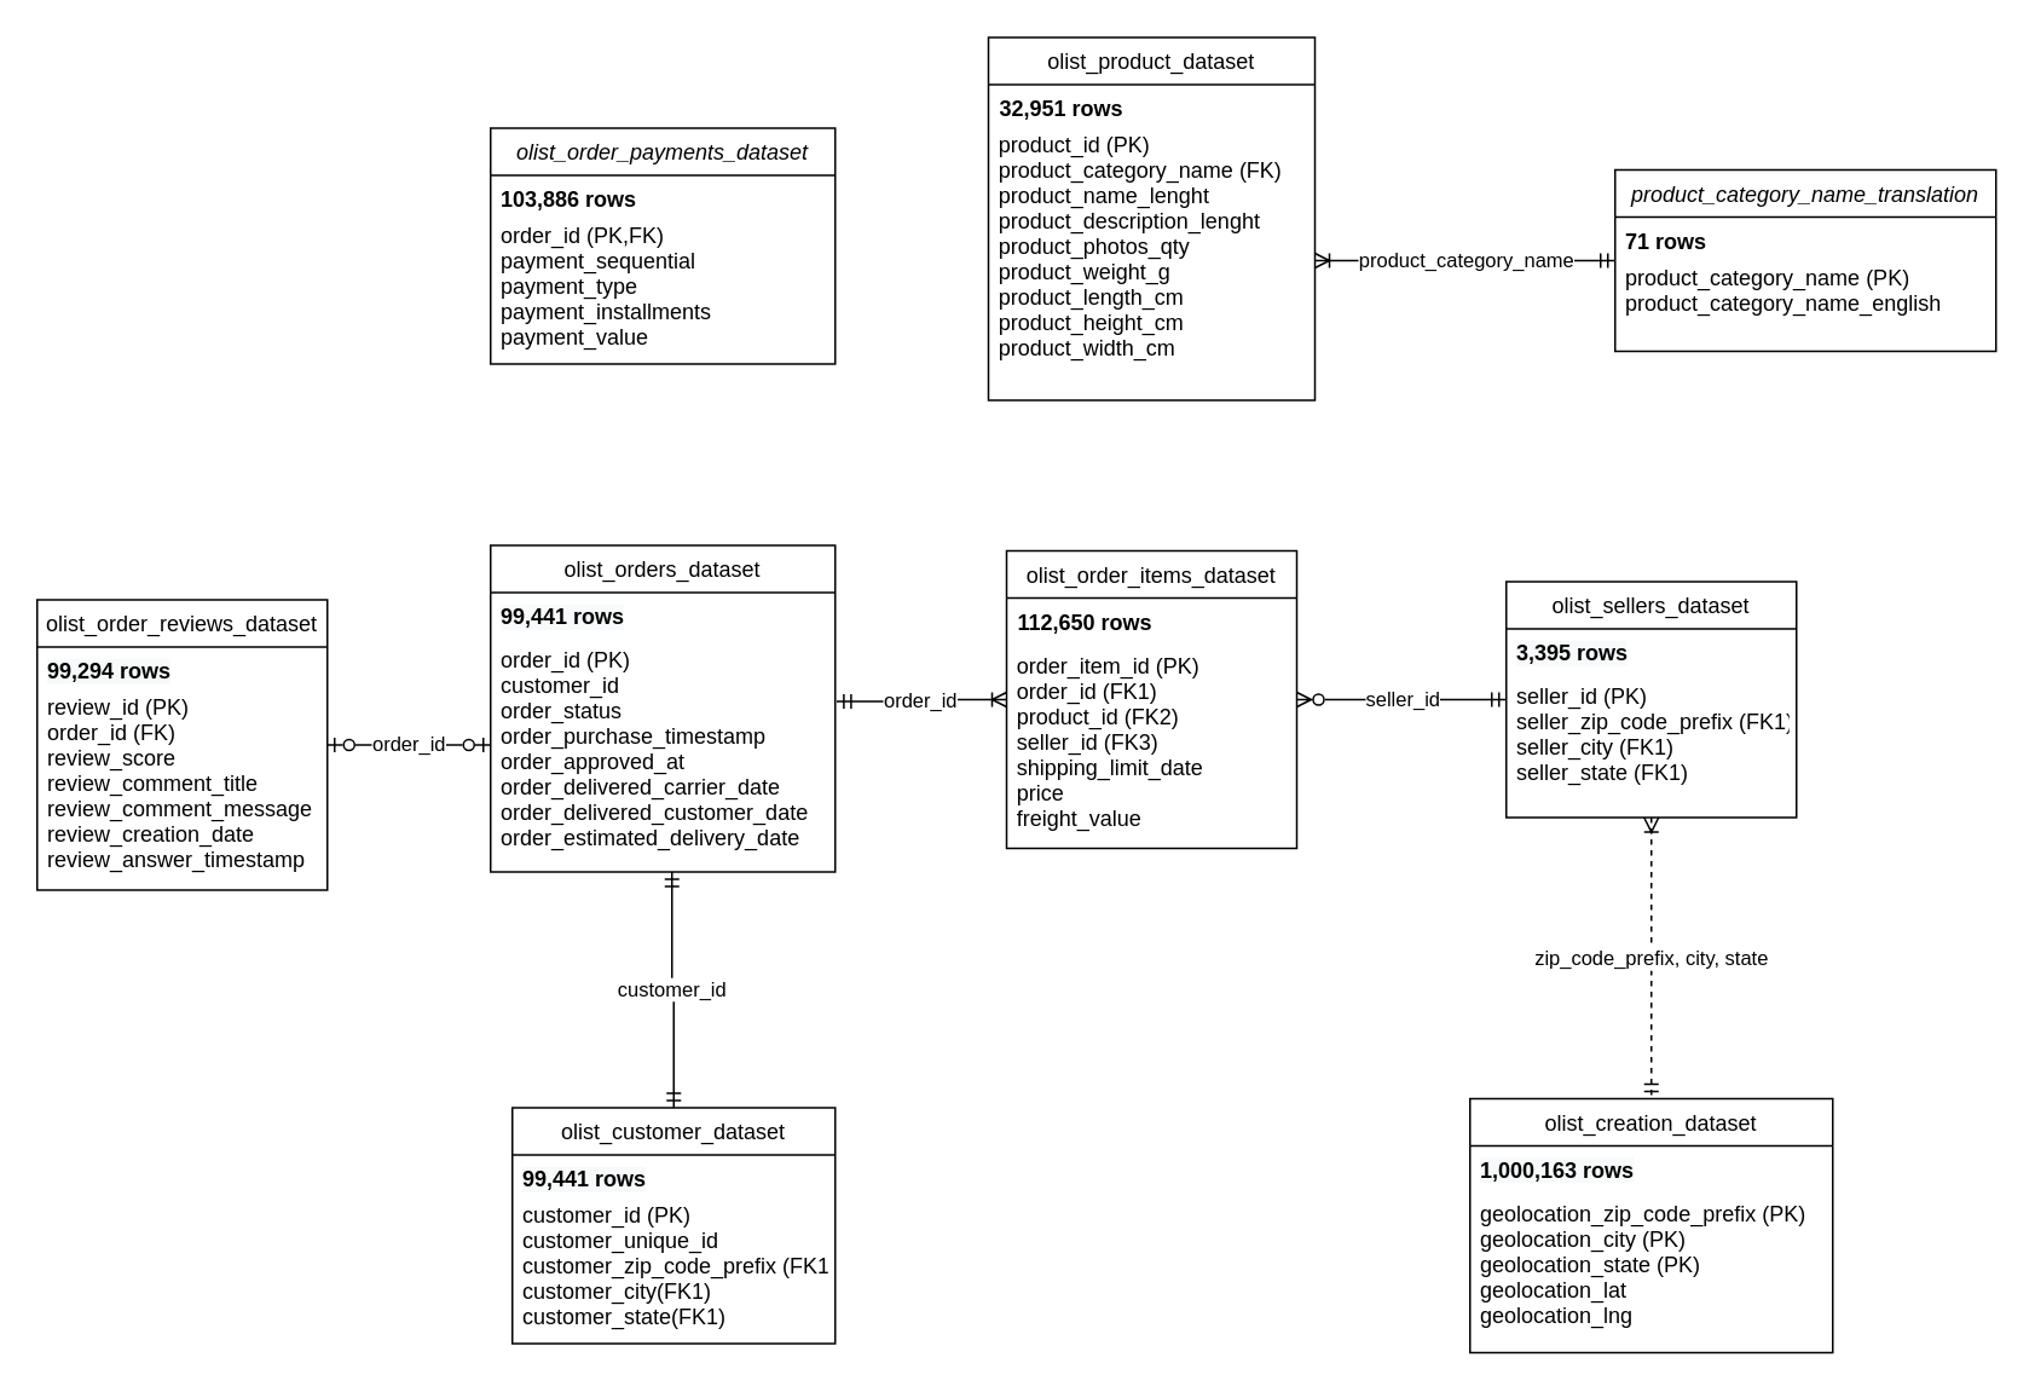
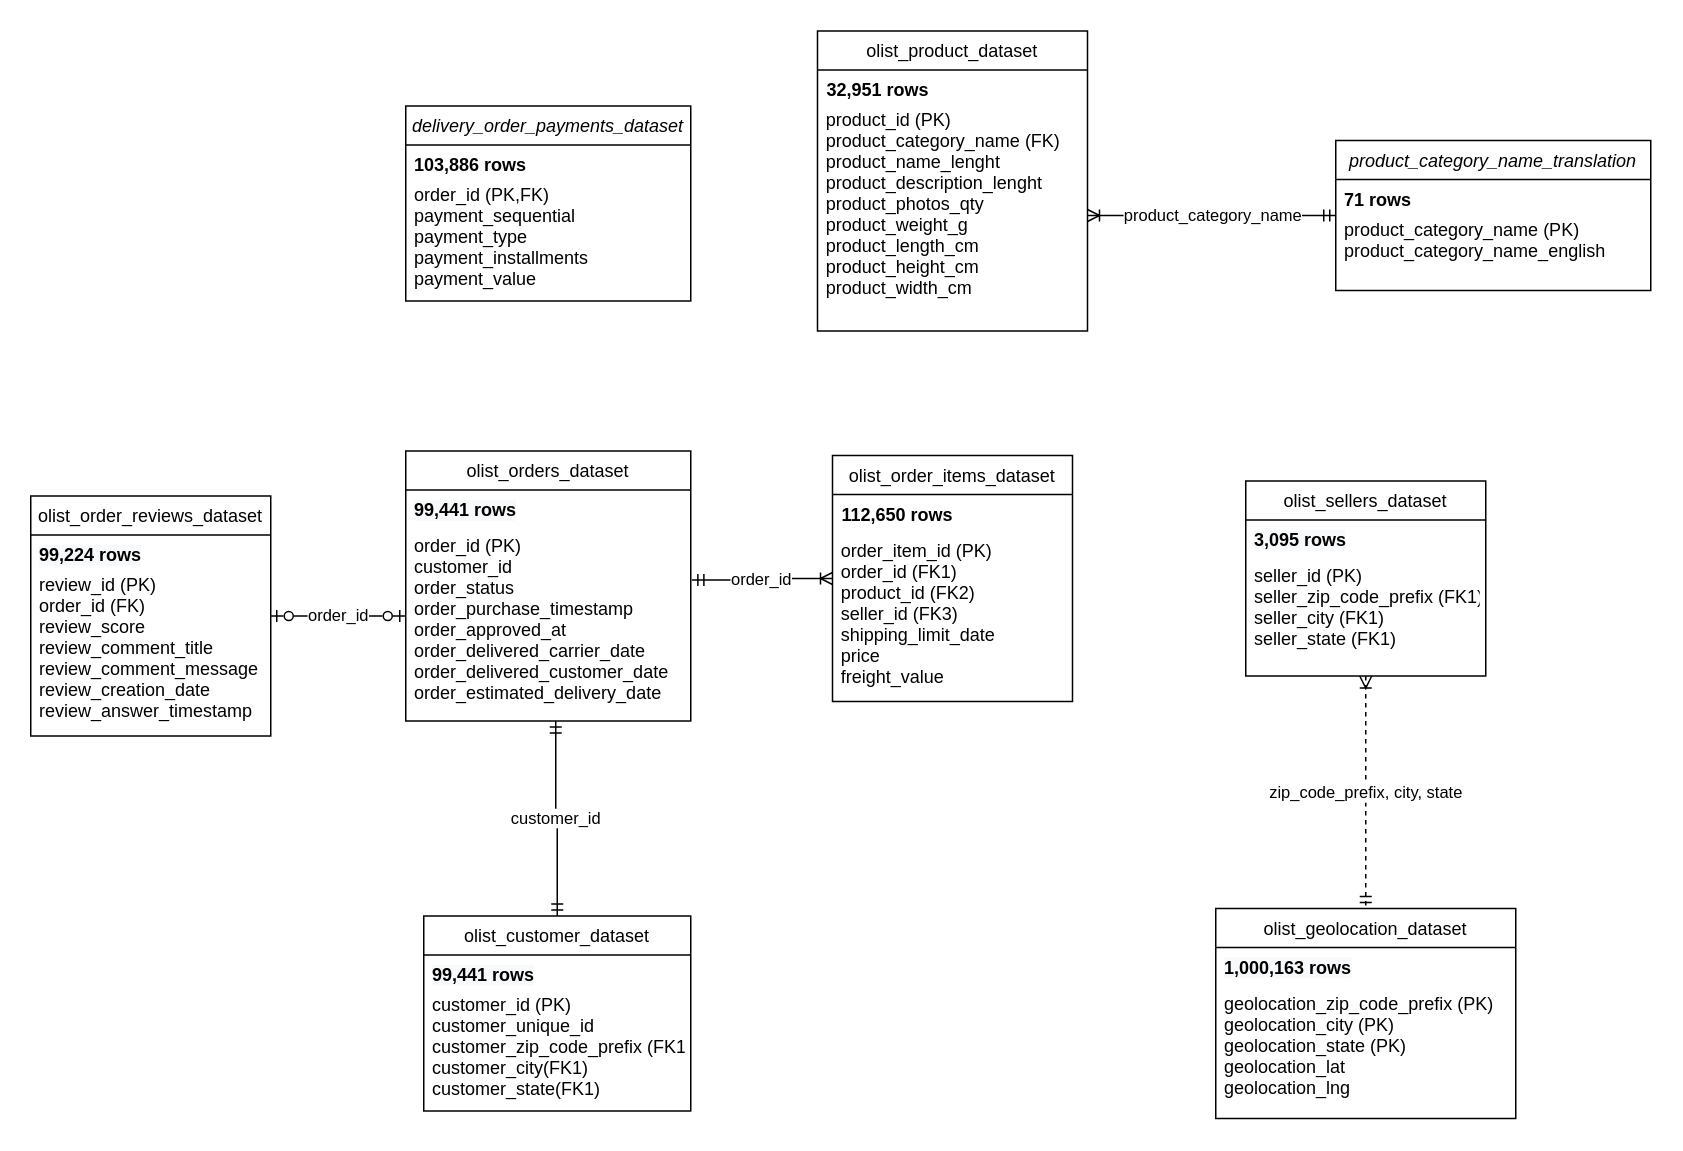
  <mxCell id="0" />
  <mxCell id="1" parent="0" />
- <mxCell id="2" value="olist_order_payments_dataset" style="swimlane;fontStyle=2;align=center;verticalAlign=top;childLayout=stackLayout;horizontal=1;startSize=26;horizontalStack=0;resizeParent=1;resizeLast=0;collapsible=1;marginBottom=0;rounded=0;shadow=0;strokeWidth=1;" parent="1" vertex="1"><mxGeometry x="270" y="70" width="190" height="130" as="geometry"><mxRectangle x="230" y="140" width="160" height="26" as="alternateBounds" /></mxGeometry></mxCell>
+ <mxCell id="2" value="delivery_order_payments_dataset" style="swimlane;fontStyle=2;align=center;verticalAlign=top;childLayout=stackLayout;horizontal=1;startSize=26;horizontalStack=0;resizeParent=1;resizeLast=0;collapsible=1;marginBottom=0;rounded=0;shadow=0;strokeWidth=1;" parent="1" vertex="1"><mxGeometry x="270" y="70" width="190" height="130" as="geometry"><mxRectangle x="230" y="140" width="160" height="26" as="alternateBounds" /></mxGeometry></mxCell>
  <mxCell id="3" value="103,886 rows" style="text;whiteSpace=wrap;html=1;spacingLeft=4;spacingRight=4;fontStyle=1" parent="2" vertex="1"><mxGeometry y="26" width="190" height="20" as="geometry" /></mxCell>
  <mxCell id="4" value="order_id (PK,FK)&#10;payment_sequential&#10;payment_type&#10;payment_installments&#10;payment_value&#10; " style="text;align=left;verticalAlign=top;spacingLeft=4;spacingRight=4;overflow=hidden;rotatable=0;points=[[0,0.5],[1,0.5]];portConstraint=eastwest;fontStyle=0" parent="2" vertex="1"><mxGeometry y="46" width="190" height="84" as="geometry" /></mxCell>
  <mxCell id="5" value="olist_orders_dataset" style="swimlane;fontStyle=0;align=center;verticalAlign=top;childLayout=stackLayout;horizontal=1;startSize=26;horizontalStack=0;resizeParent=1;resizeLast=0;collapsible=1;marginBottom=0;rounded=0;shadow=0;strokeWidth=1;" parent="1" vertex="1"><mxGeometry x="270" y="300" width="190" height="180" as="geometry"><mxRectangle x="130" y="380" width="160" height="26" as="alternateBounds" /></mxGeometry></mxCell>
  <mxCell id="6" value="&lt;span style=&quot;color: rgb(0, 0, 0); font-family: Helvetica; font-size: 12px; font-style: normal; font-variant-ligatures: normal; font-variant-caps: normal; letter-spacing: normal; orphans: 2; text-align: left; text-indent: 0px; text-transform: none; widows: 2; word-spacing: 0px; -webkit-text-stroke-width: 0px; background-color: rgb(248, 249, 250); text-decoration-thickness: initial; text-decoration-style: initial; text-decoration-color: initial; float: none; display: inline !important;&quot;&gt;99,441 rows&lt;/span&gt;" style="text;whiteSpace=wrap;html=1;fontStyle=1;spacingLeft=4;spacingRight=4;" parent="5" vertex="1"><mxGeometry y="26" width="190" height="24" as="geometry" /></mxCell>
  <mxCell id="7" value="order_id (PK)&#10;customer_id&#10;order_status&#10;order_purchase_timestamp&#10;order_approved_at&#10;order_delivered_carrier_date&#10;order_delivered_customer_date&#10;order_estimated_delivery_date&#10; " style="text;align=left;verticalAlign=top;spacingLeft=4;spacingRight=4;overflow=hidden;rotatable=0;points=[[0,0.5],[1,0.5]];portConstraint=eastwest;" parent="5" vertex="1"><mxGeometry y="50" width="190" height="120" as="geometry" /></mxCell>
- <mxCell id="8" value="seller_id" style="edgeStyle=orthogonalEdgeStyle;rounded=0;orthogonalLoop=1;jettySize=auto;html=1;entryX=0;entryY=0.5;entryDx=0;entryDy=0;endArrow=ERmandOne;endFill=0;startArrow=ERzeroToMany;startFill=0;" parent="1" source="9" target="16" edge="1"><mxGeometry relative="1" as="geometry" /></mxCell>
  <mxCell id="9" value="olist_order_items_dataset" style="swimlane;fontStyle=0;align=center;verticalAlign=top;childLayout=stackLayout;horizontal=1;startSize=26;horizontalStack=0;resizeParent=1;resizeLast=0;collapsible=1;marginBottom=0;rounded=0;shadow=0;strokeWidth=1;" parent="1" vertex="1"><mxGeometry x="554.5" y="303" width="160" height="164" as="geometry"><mxRectangle x="340" y="380" width="170" height="26" as="alternateBounds" /></mxGeometry></mxCell>
  <mxCell id="10" value="112,650 rows" style="text;whiteSpace=wrap;html=1;fontStyle=1;spacingLeft=4;spacingRight=4;" parent="9" vertex="1"><mxGeometry y="26" width="160" height="24" as="geometry" /></mxCell>
  <mxCell id="11" value="order_item_id (PK)&#10;order_id (FK1)&#10;product_id (FK2)&#10;seller_id (FK3)&#10;shipping_limit_date&#10;price&#10;freight_value&#10; " style="text;align=left;verticalAlign=top;spacingLeft=4;spacingRight=4;overflow=hidden;rotatable=0;points=[[0,0.5],[1,0.5]];portConstraint=eastwest;" parent="9" vertex="1"><mxGeometry y="50" width="160" height="114" as="geometry" /></mxCell>
  <mxCell id="12" value="olist_product_dataset" style="swimlane;fontStyle=0;align=center;verticalAlign=top;childLayout=stackLayout;horizontal=1;startSize=26;horizontalStack=0;resizeParent=1;resizeLast=0;collapsible=1;marginBottom=0;rounded=0;shadow=0;strokeWidth=1;" parent="1" vertex="1"><mxGeometry x="544.5" y="20" width="180" height="200" as="geometry"><mxRectangle x="550" y="140" width="160" height="26" as="alternateBounds" /></mxGeometry></mxCell>
  <mxCell id="13" value="32,951&amp;nbsp;rows" style="text;whiteSpace=wrap;html=1;spacingLeft=4;spacingRight=4;fontStyle=1" parent="12" vertex="1"><mxGeometry y="26" width="180" height="20" as="geometry" /></mxCell>
  <mxCell id="14" value="product_id (PK)&#10;product_category_name (FK)&#10;product_name_lenght&#10;product_description_lenght&#10;product_photos_qty&#10;product_weight_g&#10;product_length_cm&#10;product_height_cm&#10;product_width_cm&#10; " style="text;align=left;verticalAlign=top;spacingLeft=4;spacingRight=4;overflow=hidden;rotatable=0;points=[[0,0.5],[1,0.5]];portConstraint=eastwest;rounded=0;shadow=0;html=0;" parent="12" vertex="1"><mxGeometry y="46" width="180" height="154" as="geometry" /></mxCell>
  <mxCell id="15" value="zip_code_prefix, city, state" style="edgeStyle=orthogonalEdgeStyle;rounded=0;orthogonalLoop=1;jettySize=auto;html=1;endArrow=ERmandOne;endFill=0;startArrow=ERoneToMany;startFill=0;dashed=1;" parent="1" source="16" target="19" edge="1"><mxGeometry relative="1" as="geometry" /></mxCell>
  <mxCell id="16" value="olist_sellers_dataset" style="swimlane;fontStyle=0;align=center;verticalAlign=top;childLayout=stackLayout;horizontal=1;startSize=26;horizontalStack=0;resizeParent=1;resizeLast=0;collapsible=1;marginBottom=0;rounded=0;shadow=0;strokeWidth=1;" parent="1" vertex="1"><mxGeometry x="830" y="320" width="160" height="130" as="geometry"><mxRectangle x="340" y="380" width="170" height="26" as="alternateBounds" /></mxGeometry></mxCell>
- <mxCell id="17" value="&lt;span style=&quot;color: rgb(0, 0, 0); font-family: Helvetica; font-size: 12px; font-style: normal; font-variant-ligatures: normal; font-variant-caps: normal; letter-spacing: normal; orphans: 2; text-align: left; text-indent: 0px; text-transform: none; widows: 2; word-spacing: 0px; -webkit-text-stroke-width: 0px; background-color: rgb(248, 249, 250); text-decoration-thickness: initial; text-decoration-style: initial; text-decoration-color: initial; float: none; display: inline !important;&quot;&gt;3,395 rows&lt;/span&gt;" style="text;whiteSpace=wrap;html=1;fontStyle=1;spacingLeft=4;spacingRight=4;" parent="16" vertex="1"><mxGeometry y="26" width="160" height="24" as="geometry" /></mxCell>
+ <mxCell id="17" value="&lt;span style=&quot;color: rgb(0, 0, 0); font-family: Helvetica; font-size: 12px; font-style: normal; font-variant-ligatures: normal; font-variant-caps: normal; letter-spacing: normal; orphans: 2; text-align: left; text-indent: 0px; text-transform: none; widows: 2; word-spacing: 0px; -webkit-text-stroke-width: 0px; background-color: rgb(248, 249, 250); text-decoration-thickness: initial; text-decoration-style: initial; text-decoration-color: initial; float: none; display: inline !important;&quot;&gt;3,095 rows&lt;/span&gt;" style="text;whiteSpace=wrap;html=1;fontStyle=1;spacingLeft=4;spacingRight=4;" parent="16" vertex="1"><mxGeometry y="26" width="160" height="24" as="geometry" /></mxCell>
  <mxCell id="18" value="seller_id (PK)&#10;seller_zip_code_prefix (FK1)&#10;seller_city (FK1)&#10;seller_state (FK1)&#10; " style="text;align=left;verticalAlign=top;spacingLeft=4;spacingRight=4;overflow=hidden;rotatable=0;points=[[0,0.5],[1,0.5]];portConstraint=eastwest;" parent="16" vertex="1"><mxGeometry y="50" width="160" height="74" as="geometry" /></mxCell>
- <mxCell id="19" value="olist_creation_dataset" style="swimlane;fontStyle=0;align=center;verticalAlign=top;childLayout=stackLayout;horizontal=1;startSize=26;horizontalStack=0;resizeParent=1;resizeLast=0;collapsible=1;marginBottom=0;rounded=0;shadow=0;strokeWidth=1;" parent="1" vertex="1"><mxGeometry x="810" y="605" width="200" height="140" as="geometry"><mxRectangle x="340" y="380" width="170" height="26" as="alternateBounds" /></mxGeometry></mxCell>
+ <mxCell id="19" value="olist_geolocation_dataset" style="swimlane;fontStyle=0;align=center;verticalAlign=top;childLayout=stackLayout;horizontal=1;startSize=26;horizontalStack=0;resizeParent=1;resizeLast=0;collapsible=1;marginBottom=0;rounded=0;shadow=0;strokeWidth=1;" parent="1" vertex="1"><mxGeometry x="810" y="605" width="200" height="140" as="geometry"><mxRectangle x="340" y="380" width="170" height="26" as="alternateBounds" /></mxGeometry></mxCell>
  <mxCell id="20" value="&lt;span style=&quot;color: rgb(0, 0, 0); font-family: Helvetica; font-size: 12px; font-style: normal; font-variant-ligatures: normal; font-variant-caps: normal; letter-spacing: normal; orphans: 2; text-align: left; text-indent: 0px; text-transform: none; widows: 2; word-spacing: 0px; -webkit-text-stroke-width: 0px; background-color: rgb(248, 249, 250); text-decoration-thickness: initial; text-decoration-style: initial; text-decoration-color: initial; float: none; display: inline !important;&quot;&gt;1,000,163 rows&lt;/span&gt;" style="text;whiteSpace=wrap;html=1;fontSize=12;fontFamily=Helvetica;fontColor=default;fontStyle=1;spacingLeft=4;spacingRight=4;" parent="19" vertex="1"><mxGeometry y="26" width="200" height="24" as="geometry" /></mxCell>
  <mxCell id="21" value="geolocation_zip_code_prefix (PK)&#10;geolocation_city (PK)&#10;geolocation_state (PK)&#10;geolocation_lat&#10;geolocation_lng&#10; " style="text;align=left;verticalAlign=top;spacingLeft=4;spacingRight=4;overflow=hidden;rotatable=0;points=[[0,0.5],[1,0.5]];portConstraint=eastwest;" parent="19" vertex="1"><mxGeometry y="50" width="200" height="84" as="geometry" /></mxCell>
  <mxCell id="22" value="customer_id" style="edgeStyle=orthogonalEdgeStyle;rounded=0;orthogonalLoop=1;jettySize=auto;html=1;exitX=0.5;exitY=0;exitDx=0;exitDy=0;startArrow=ERmandOne;startFill=0;endArrow=ERmandOne;endFill=0;" parent="1" source="23" edge="1"><mxGeometry relative="1" as="geometry"><mxPoint x="370" y="480" as="targetPoint" /><Array as="points"><mxPoint x="371" y="550" /><mxPoint x="370" y="550" /><mxPoint x="370" y="480" /></Array></mxGeometry></mxCell>
  <mxCell id="23" value="olist_customer_dataset" style="swimlane;fontStyle=0;align=center;verticalAlign=top;childLayout=stackLayout;horizontal=1;startSize=26;horizontalStack=0;resizeParent=1;resizeLast=0;collapsible=1;marginBottom=0;rounded=0;shadow=0;strokeWidth=1;" parent="1" vertex="1"><mxGeometry x="282" y="610" width="178" height="130" as="geometry"><mxRectangle x="340" y="380" width="170" height="26" as="alternateBounds" /></mxGeometry></mxCell>
  <mxCell id="24" value="&lt;span style=&quot;color: rgb(0, 0, 0); font-family: Helvetica; font-size: 12px; font-style: normal; font-variant-ligatures: normal; font-variant-caps: normal; letter-spacing: normal; orphans: 2; text-align: left; text-indent: 0px; text-transform: none; widows: 2; word-spacing: 0px; -webkit-text-stroke-width: 0px; background-color: rgb(248, 249, 250); text-decoration-thickness: initial; text-decoration-style: initial; text-decoration-color: initial; float: none; display: inline !important;&quot;&gt;99,441 rows&lt;/span&gt;" style="text;whiteSpace=wrap;html=1;spacingLeft=4;spacingRight=4;fontStyle=1" parent="23" vertex="1"><mxGeometry y="26" width="178" height="20" as="geometry" /></mxCell>
  <mxCell id="25" value="customer_id (PK)&#10;customer_unique_id&#10;customer_zip_code_prefix (FK1)&#10;customer_city(FK1)&#10;customer_state(FK1)&#10; " style="text;align=left;verticalAlign=top;spacingLeft=4;spacingRight=4;overflow=hidden;rotatable=0;points=[[0,0.5],[1,0.5]];portConstraint=eastwest;" parent="23" vertex="1"><mxGeometry y="46" width="178" height="84" as="geometry" /></mxCell>
  <mxCell id="26" value="olist_order_reviews_dataset" style="swimlane;fontStyle=0;align=center;verticalAlign=top;childLayout=stackLayout;horizontal=1;startSize=26;horizontalStack=0;resizeParent=1;resizeLast=0;collapsible=1;marginBottom=0;rounded=0;shadow=0;strokeWidth=1;" parent="1" vertex="1"><mxGeometry x="20" y="330" width="160" height="160" as="geometry"><mxRectangle x="130" y="380" width="160" height="26" as="alternateBounds" /></mxGeometry></mxCell>
- <mxCell id="27" value="&lt;span style=&quot;color: rgb(0, 0, 0); font-family: Helvetica; font-size: 12px; font-style: normal; font-variant-ligatures: normal; font-variant-caps: normal; letter-spacing: normal; orphans: 2; text-align: left; text-indent: 0px; text-transform: none; widows: 2; word-spacing: 0px; -webkit-text-stroke-width: 0px; background-color: rgb(248, 249, 250); text-decoration-thickness: initial; text-decoration-style: initial; text-decoration-color: initial; float: none; display: inline !important;&quot;&gt;99,294 rows&lt;/span&gt;" style="text;whiteSpace=wrap;html=1;spacingLeft=4;spacingRight=4;fontStyle=1" parent="26" vertex="1"><mxGeometry y="26" width="160" height="20" as="geometry" /></mxCell>
+ <mxCell id="27" value="&lt;span style=&quot;color: rgb(0, 0, 0); font-family: Helvetica; font-size: 12px; font-style: normal; font-variant-ligatures: normal; font-variant-caps: normal; letter-spacing: normal; orphans: 2; text-align: left; text-indent: 0px; text-transform: none; widows: 2; word-spacing: 0px; -webkit-text-stroke-width: 0px; background-color: rgb(248, 249, 250); text-decoration-thickness: initial; text-decoration-style: initial; text-decoration-color: initial; float: none; display: inline !important;&quot;&gt;99,224 rows&lt;/span&gt;" style="text;whiteSpace=wrap;html=1;spacingLeft=4;spacingRight=4;fontStyle=1" parent="26" vertex="1"><mxGeometry y="26" width="160" height="20" as="geometry" /></mxCell>
  <mxCell id="28" value="review_id (PK)&#10;order_id (FK)&#10;review_score&#10;review_comment_title&#10;review_comment_message&#10;review_creation_date&#10;review_answer_timestamp&#10; " style="text;align=left;verticalAlign=top;spacingLeft=4;spacingRight=4;overflow=hidden;rotatable=0;points=[[0,0.5],[1,0.5]];portConstraint=eastwest;" parent="26" vertex="1"><mxGeometry y="46" width="160" height="104" as="geometry" /></mxCell>
  <mxCell id="29" value="order_id" style="rounded=0;orthogonalLoop=1;jettySize=auto;html=1;exitX=1;exitY=0.5;exitDx=0;exitDy=0;entryX=0;entryY=0.5;entryDx=0;entryDy=0;endArrow=ERzeroToOne;endFill=0;startArrow=ERzeroToOne;startFill=0;" parent="1" source="26" target="7" edge="1"><mxGeometry relative="1" as="geometry"><mxPoint x="200" y="365" as="sourcePoint" /><mxPoint x="270" y="365" as="targetPoint" /></mxGeometry></mxCell>
  <mxCell id="30" value="order_id" style="edgeStyle=orthogonalEdgeStyle;rounded=0;orthogonalLoop=1;jettySize=auto;html=1;exitX=1.004;exitY=0.3;exitDx=0;exitDy=0;entryX=0;entryY=0.5;entryDx=0;entryDy=0;endArrow=ERoneToMany;endFill=0;startArrow=ERmandOne;startFill=0;exitPerimeter=0;" parent="1" source="7" target="9" edge="1"><mxGeometry relative="1" as="geometry"><mxPoint x="430" y="365" as="sourcePoint" /></mxGeometry></mxCell>
  <mxCell id="31" style="edgeStyle=none;rounded=0;orthogonalLoop=1;jettySize=auto;html=1;exitX=0.5;exitY=0;exitDx=0;exitDy=0;" parent="1" source="26" target="26" edge="1"><mxGeometry relative="1" as="geometry" /></mxCell>
  <mxCell id="32" value="product_category_name_translation" style="swimlane;fontStyle=2;align=center;verticalAlign=top;childLayout=stackLayout;horizontal=1;startSize=26;horizontalStack=0;resizeParent=1;resizeLast=0;collapsible=1;marginBottom=0;rounded=0;shadow=0;strokeWidth=1;" parent="1" vertex="1"><mxGeometry x="890" y="93" width="210" height="100" as="geometry"><mxRectangle x="230" y="140" width="160" height="26" as="alternateBounds" /></mxGeometry></mxCell>
  <mxCell id="33" value="71 rows" style="text;whiteSpace=wrap;html=1;spacingLeft=4;spacingRight=4;fontStyle=1" parent="32" vertex="1"><mxGeometry y="26" width="210" height="20" as="geometry" /></mxCell>
  <mxCell id="34" value="product_category_name (PK)&#10;product_category_name_english " style="text;align=left;verticalAlign=top;spacingLeft=4;spacingRight=4;overflow=hidden;rotatable=0;points=[[0,0.5],[1,0.5]];portConstraint=eastwest;fontStyle=0" parent="32" vertex="1"><mxGeometry y="46" width="210" height="54" as="geometry" /></mxCell>
  <mxCell id="35" value="product_category_name" style="edgeStyle=none;rounded=0;orthogonalLoop=1;jettySize=auto;html=1;entryX=0;entryY=0.5;entryDx=0;entryDy=0;endArrow=ERmandOne;endFill=0;startArrow=ERoneToMany;startFill=0;" parent="1" source="14" target="32" edge="1"><mxGeometry relative="1" as="geometry" /></mxCell>
